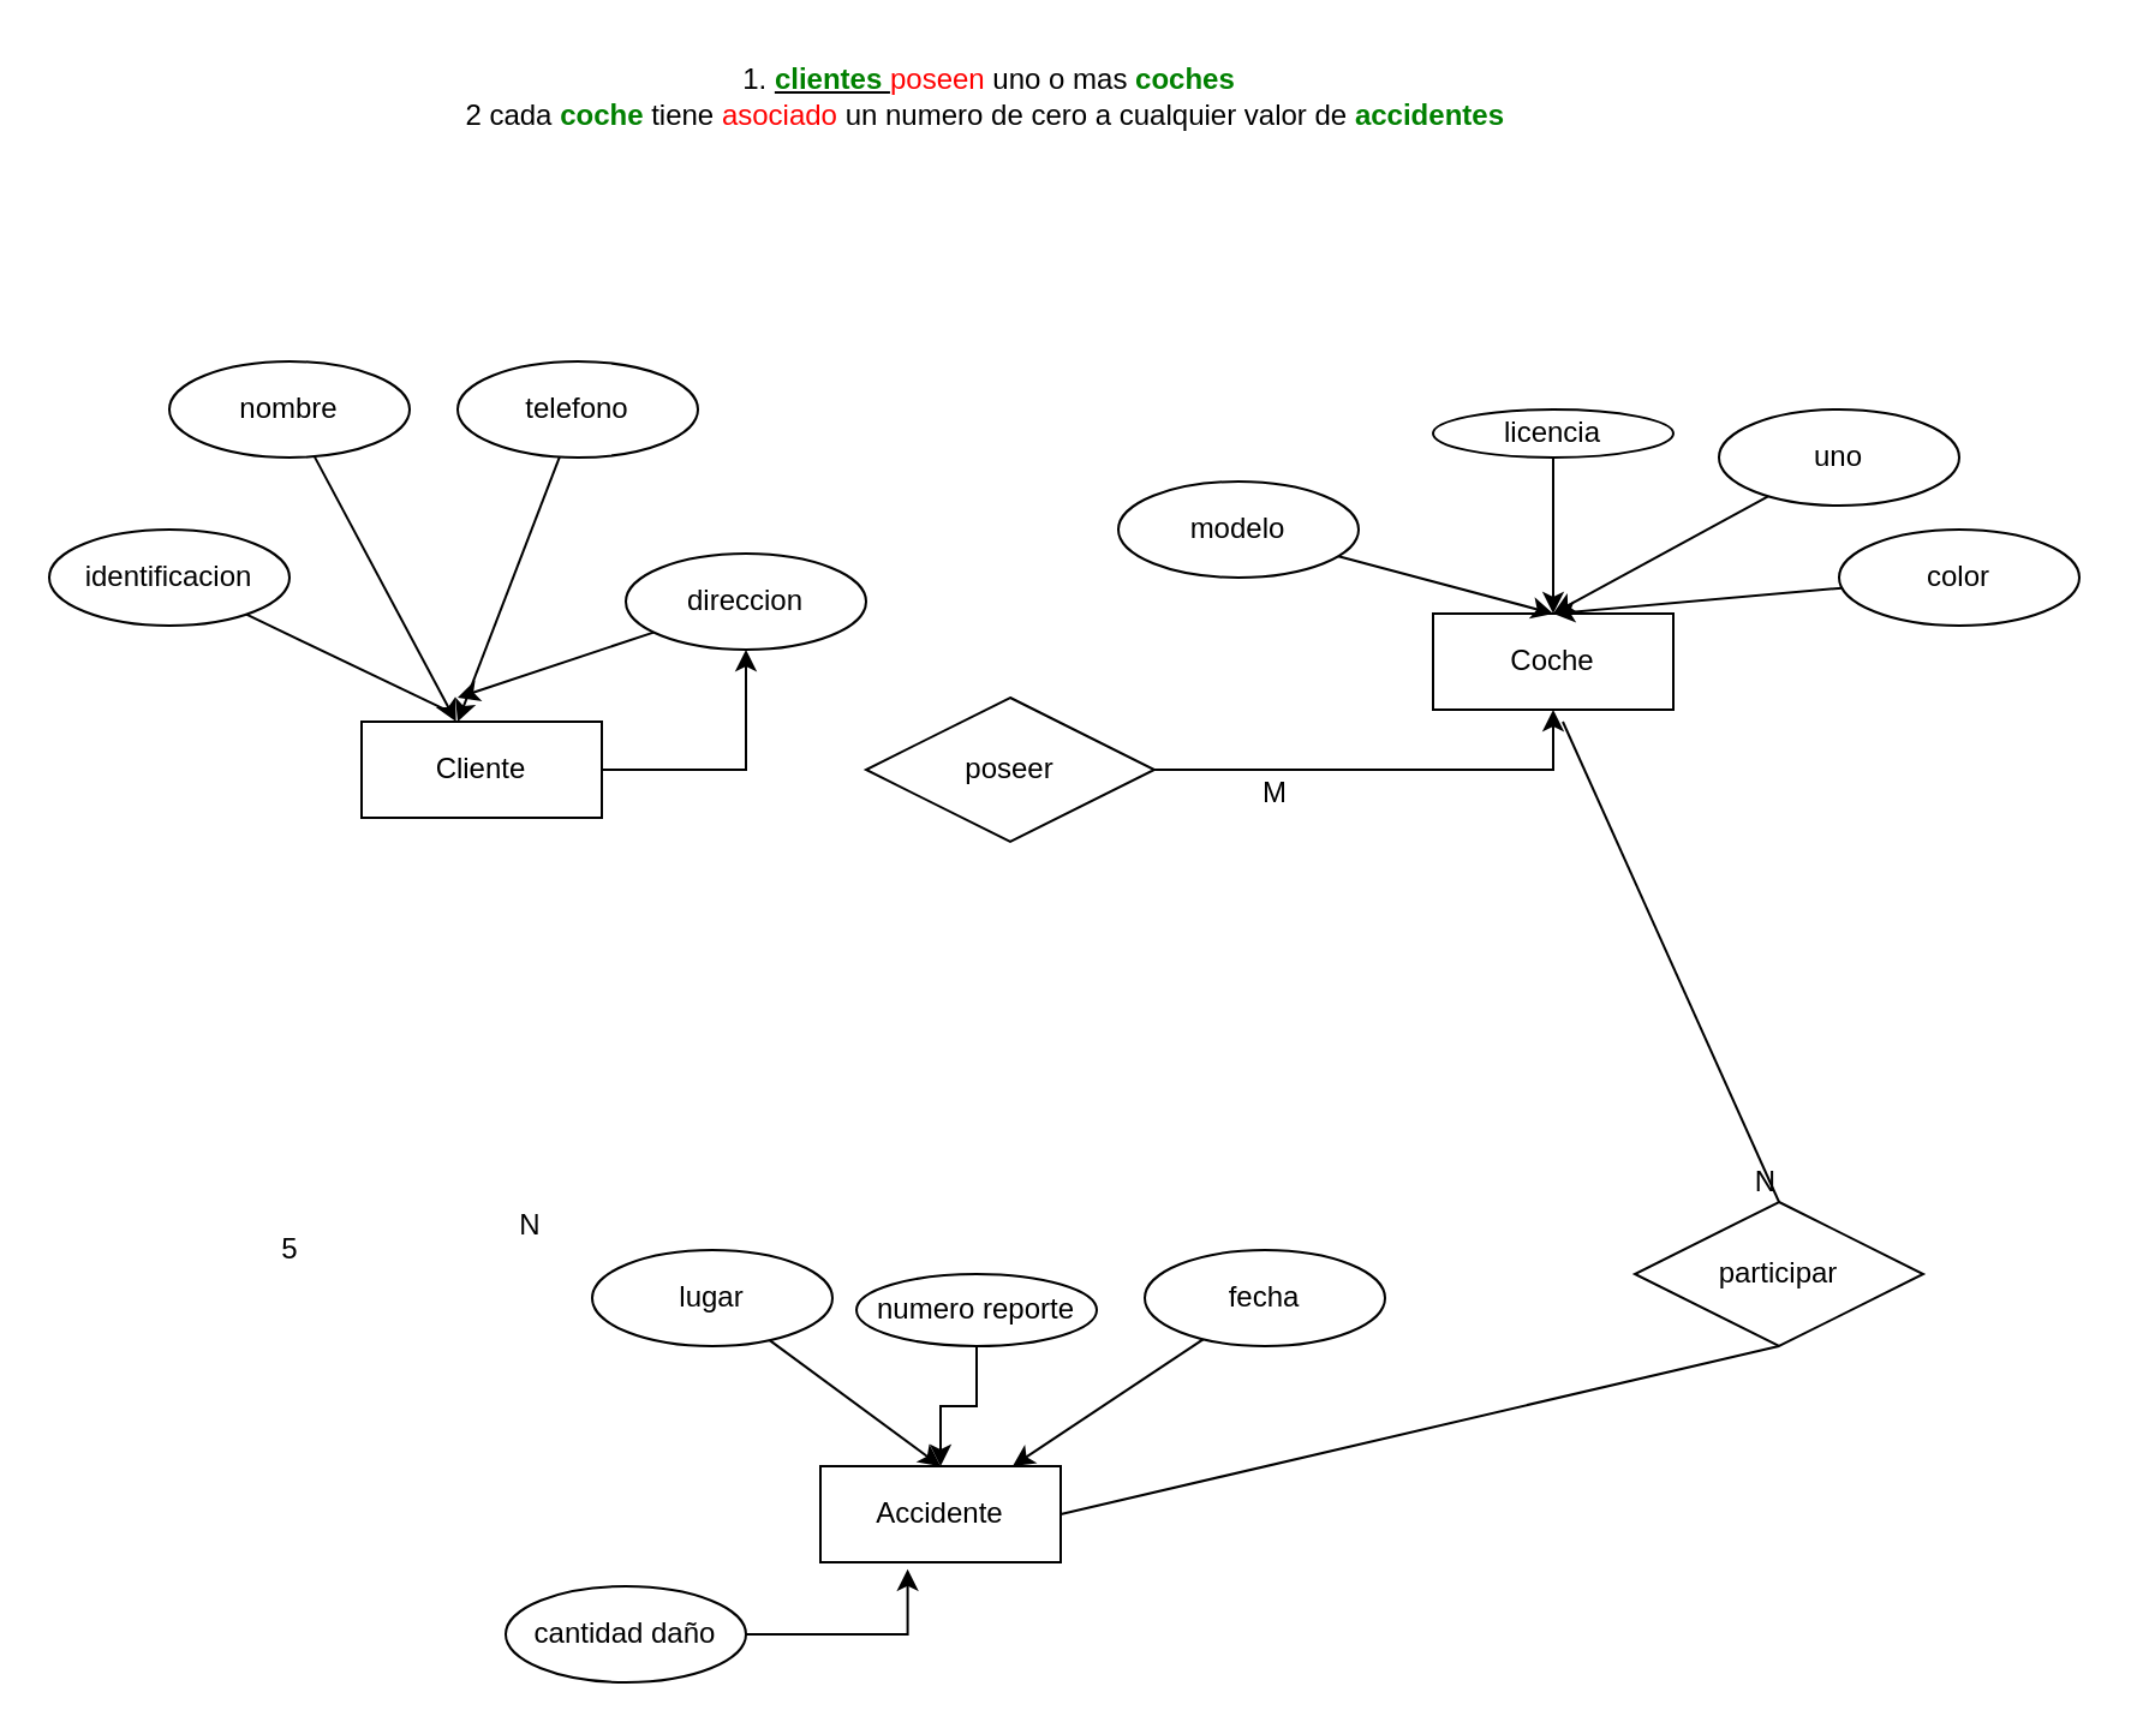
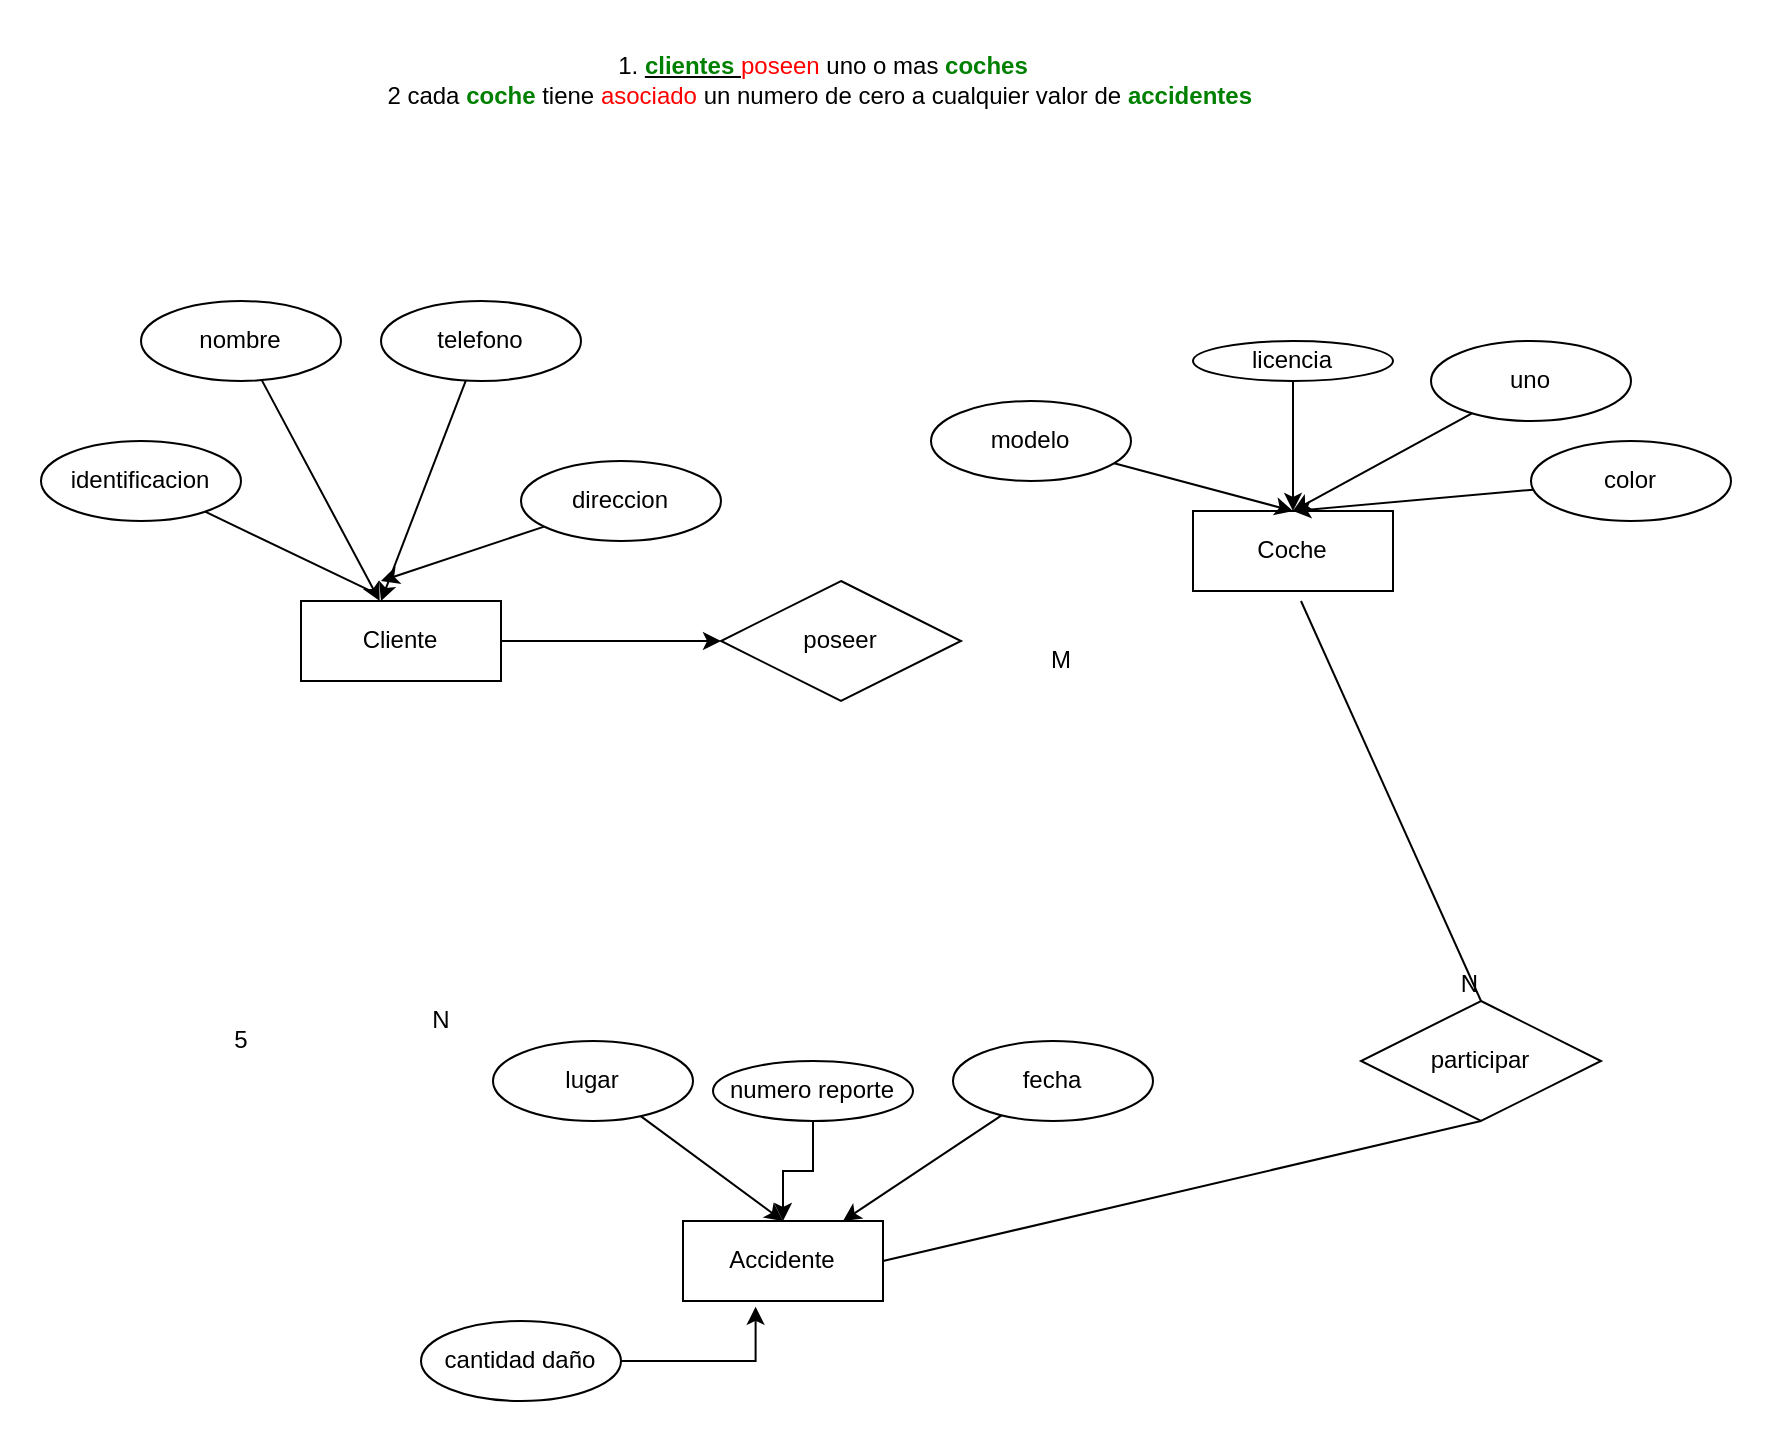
  <mxCell id="0" />
  <mxCell id="1" parent="0" />
  <mxCell id="2" value="&lt;div&gt;1. &lt;u&gt;&lt;font color=&quot;#008000&quot;&gt;&lt;b&gt;clientes &lt;/b&gt;&lt;/font&gt;&lt;/u&gt;&lt;font color=&quot;#ff0000&quot;&gt;poseen&lt;/font&gt; uno o mas &lt;b&gt;&lt;font color=&quot;#008000&quot;&gt;coches&lt;/font&gt;&lt;/b&gt;&lt;/div&gt;&lt;div&gt;2 cada &lt;b&gt;&lt;font color=&quot;#008000&quot;&gt;coche &lt;/font&gt;&lt;/b&gt;tiene &lt;font color=&quot;#ff0000&quot;&gt;asociado &lt;/font&gt;un numero de cero a cualquier valor de &lt;b&gt;&lt;font color=&quot;#008000&quot;&gt;accidentes&amp;nbsp;&lt;/font&gt;&lt;/b&gt; &lt;/div&gt;" style="text;html=1;align=center;verticalAlign=middle;resizable=0;points=[];autosize=1;strokeColor=none;fillColor=none;" vertex="1" parent="1"><mxGeometry x="186" y="20" width="450" height="40" as="geometry" /></mxCell>
- <mxCell id="3" style="edgeStyle=orthogonalEdgeStyle;rounded=0;orthogonalLoop=1;jettySize=auto;html=1;" edge="1" parent="1" source="4" target="17"><mxGeometry relative="1" as="geometry" /></mxCell>
+ <mxCell id="3" style="edgeStyle=orthogonalEdgeStyle;rounded=0;orthogonalLoop=1;jettySize=auto;html=1;" edge="1" parent="1" source="4" target="29"><mxGeometry relative="1" as="geometry" /></mxCell>
  <mxCell id="4" value="Cliente" style="whiteSpace=wrap;html=1;align=center;" vertex="1" parent="1"><mxGeometry x="150" y="300" width="100" height="40" as="geometry" /></mxCell>
  <mxCell id="5" value="Coche" style="whiteSpace=wrap;html=1;align=center;" vertex="1" parent="1"><mxGeometry x="596" y="255" width="100" height="40" as="geometry" /></mxCell>
  <mxCell id="6" value="" style="rounded=0;orthogonalLoop=1;jettySize=auto;html=1;entryX=0.379;entryY=-0.09;entryDx=0;entryDy=0;entryPerimeter=0;endArrow=none;" edge="1" parent="1" source="7" target="4"><mxGeometry relative="1" as="geometry" /></mxCell>
  <mxCell id="7" value="identificacion" style="ellipse;whiteSpace=wrap;html=1;align=center;" vertex="1" parent="1"><mxGeometry x="20" y="220" width="100" height="40" as="geometry" /></mxCell>
  <mxCell id="8" value="" style="edgeStyle=orthogonalEdgeStyle;rounded=0;orthogonalLoop=1;jettySize=auto;html=1;" edge="1" parent="1" source="9" target="5"><mxGeometry relative="1" as="geometry" /></mxCell>
  <mxCell id="9" value="licencia" style="ellipse;whiteSpace=wrap;html=1;align=center;" vertex="1" parent="1"><mxGeometry x="596" y="170" width="100" height="20" as="geometry" /></mxCell>
  <mxCell id="10" value="" style="edgeStyle=orthogonalEdgeStyle;rounded=0;orthogonalLoop=1;jettySize=auto;html=1;" edge="1" parent="1" source="11" target="37"><mxGeometry relative="1" as="geometry" /></mxCell>
  <mxCell id="11" value="numero reporte" style="ellipse;whiteSpace=wrap;html=1;align=center;" vertex="1" parent="1"><mxGeometry x="356" y="530" width="100" height="30" as="geometry" /></mxCell>
  <mxCell id="12" style="rounded=0;orthogonalLoop=1;jettySize=auto;html=1;" edge="1" parent="1" source="13" target="4"><mxGeometry relative="1" as="geometry" /></mxCell>
  <mxCell id="13" value="nombre" style="ellipse;whiteSpace=wrap;html=1;align=center;" vertex="1" parent="1"><mxGeometry x="70" y="150" width="100" height="40" as="geometry" /></mxCell>
  <mxCell id="14" style="rounded=0;orthogonalLoop=1;jettySize=auto;html=1;" edge="1" parent="1" source="15"><mxGeometry relative="1" as="geometry"><mxPoint x="190" y="300" as="targetPoint" /></mxGeometry></mxCell>
  <mxCell id="15" value="telefono" style="ellipse;whiteSpace=wrap;html=1;align=center;" vertex="1" parent="1"><mxGeometry x="190" y="150" width="100" height="40" as="geometry" /></mxCell>
  <mxCell id="16" style="rounded=0;orthogonalLoop=1;jettySize=auto;html=1;" edge="1" parent="1" source="17"><mxGeometry relative="1" as="geometry"><mxPoint x="190" y="290" as="targetPoint" /></mxGeometry></mxCell>
  <mxCell id="17" value="direccion" style="ellipse;whiteSpace=wrap;html=1;align=center;" vertex="1" parent="1"><mxGeometry x="260" y="230" width="100" height="40" as="geometry" /></mxCell>
  <mxCell id="18" style="rounded=0;orthogonalLoop=1;jettySize=auto;html=1;entryX=0.5;entryY=0;entryDx=0;entryDy=0;" edge="1" parent="1" source="19" target="5"><mxGeometry relative="1" as="geometry" /></mxCell>
  <mxCell id="19" value="uno" style="ellipse;whiteSpace=wrap;html=1;align=center;" vertex="1" parent="1"><mxGeometry x="715" y="170" width="100" height="40" as="geometry" /></mxCell>
  <mxCell id="20" style="rounded=0;orthogonalLoop=1;jettySize=auto;html=1;entryX=0.5;entryY=0;entryDx=0;entryDy=0;" edge="1" parent="1" source="21" target="5"><mxGeometry relative="1" as="geometry" /></mxCell>
  <mxCell id="21" value="modelo" style="ellipse;whiteSpace=wrap;html=1;align=center;" vertex="1" parent="1"><mxGeometry x="465" y="200" width="100" height="40" as="geometry" /></mxCell>
  <mxCell id="22" style="rounded=0;orthogonalLoop=1;jettySize=auto;html=1;entryX=0.5;entryY=0;entryDx=0;entryDy=0;" edge="1" parent="1" source="23" target="5"><mxGeometry relative="1" as="geometry" /></mxCell>
  <mxCell id="23" value="color" style="ellipse;whiteSpace=wrap;html=1;align=center;" vertex="1" parent="1"><mxGeometry x="765" y="220" width="100" height="40" as="geometry" /></mxCell>
  <mxCell id="24" style="rounded=0;orthogonalLoop=1;jettySize=auto;html=1;" edge="1" parent="1" source="37"><mxGeometry relative="1" as="geometry"><mxPoint x="406" y="620" as="targetPoint" /></mxGeometry></mxCell>
  <mxCell id="25" value="fecha" style="ellipse;whiteSpace=wrap;html=1;align=center;" vertex="1" parent="1"><mxGeometry x="476" y="520" width="100" height="40" as="geometry" /></mxCell>
  <mxCell id="26" style="rounded=0;orthogonalLoop=1;jettySize=auto;html=1;entryX=0.5;entryY=0;entryDx=0;entryDy=0;" edge="1" parent="1" source="27" target="37"><mxGeometry relative="1" as="geometry"><Array as="points" /></mxGeometry></mxCell>
  <mxCell id="27" value="lugar" style="ellipse;whiteSpace=wrap;html=1;align=center;" vertex="1" parent="1"><mxGeometry x="246" y="520" width="100" height="40" as="geometry" /></mxCell>
- <mxCell id="28" style="edgeStyle=orthogonalEdgeStyle;rounded=0;orthogonalLoop=1;jettySize=auto;html=1;entryX=0.5;entryY=1;entryDx=0;entryDy=0;" edge="1" parent="1" source="29" target="5"><mxGeometry relative="1" as="geometry" /></mxCell>
  <mxCell id="29" value="poseer" style="shape=rhombus;perimeter=rhombusPerimeter;whiteSpace=wrap;html=1;align=center;" vertex="1" parent="1"><mxGeometry x="360" y="290" width="120" height="60" as="geometry" /></mxCell>
  <mxCell id="30" value="5" style="text;html=1;align=center;verticalAlign=middle;resizable=0;points=[];autosize=1;strokeColor=none;fillColor=none;" vertex="1" parent="1"><mxGeometry x="105" y="505" width="30" height="30" as="geometry" /></mxCell>
  <mxCell id="31" value="N" style="text;html=1;align=center;verticalAlign=middle;resizable=0;points=[];autosize=1;strokeColor=none;fillColor=none;" vertex="1" parent="1"><mxGeometry x="205" y="495" width="30" height="30" as="geometry" /></mxCell>
  <mxCell id="32" value="participar" style="shape=rhombus;perimeter=rhombusPerimeter;whiteSpace=wrap;html=1;align=center;" vertex="1" parent="1"><mxGeometry x="680" y="500" width="120" height="60" as="geometry" /></mxCell>
  <mxCell id="33" value="M" style="text;html=1;align=center;verticalAlign=middle;resizable=0;points=[];autosize=1;strokeColor=none;fillColor=none;" vertex="1" parent="1"><mxGeometry x="515" y="315" width="30" height="30" as="geometry" /></mxCell>
  <mxCell id="34" value="" style="endArrow=none;html=1;rounded=0;entryX=0.5;entryY=0;entryDx=0;entryDy=0;" edge="1" parent="1" target="32"><mxGeometry relative="1" as="geometry"><mxPoint x="650" y="300" as="sourcePoint" /><mxPoint x="265" y="390" as="targetPoint" /><Array as="points" /></mxGeometry></mxCell>
  <mxCell id="35" value="N" style="resizable=0;html=1;whiteSpace=wrap;align=right;verticalAlign=bottom;" connectable="0" vertex="1" parent="34"><mxGeometry x="1" relative="1" as="geometry" /></mxCell>
  <mxCell id="36" value="" style="rounded=0;orthogonalLoop=1;jettySize=auto;html=1;" edge="1" parent="1" source="25" target="37"><mxGeometry relative="1" as="geometry"><mxPoint x="406" y="620" as="targetPoint" /><mxPoint x="500" y="557" as="sourcePoint" /></mxGeometry></mxCell>
  <mxCell id="37" value="Accidente" style="whiteSpace=wrap;html=1;align=center;" vertex="1" parent="1"><mxGeometry x="341" y="610" width="100" height="40" as="geometry" /></mxCell>
  <mxCell id="38" value="" style="endArrow=none;html=1;rounded=0;exitX=0.5;exitY=1;exitDx=0;exitDy=0;entryX=1;entryY=0.5;entryDx=0;entryDy=0;" edge="1" parent="1" source="32" target="37"><mxGeometry relative="1" as="geometry"><mxPoint x="851" y="750" as="sourcePoint" /><mxPoint x="411" y="560" as="targetPoint" /><Array as="points" /></mxGeometry></mxCell>
  <mxCell id="39" style="edgeStyle=orthogonalEdgeStyle;rounded=0;orthogonalLoop=1;jettySize=auto;html=1;entryX=0.363;entryY=1.072;entryDx=0;entryDy=0;entryPerimeter=0;" edge="1" parent="1" source="40" target="37"><mxGeometry relative="1" as="geometry" /></mxCell>
  <mxCell id="40" value="cantidad daño" style="ellipse;whiteSpace=wrap;html=1;align=center;" vertex="1" parent="1"><mxGeometry x="210" y="660" width="100" height="40" as="geometry" /></mxCell>
